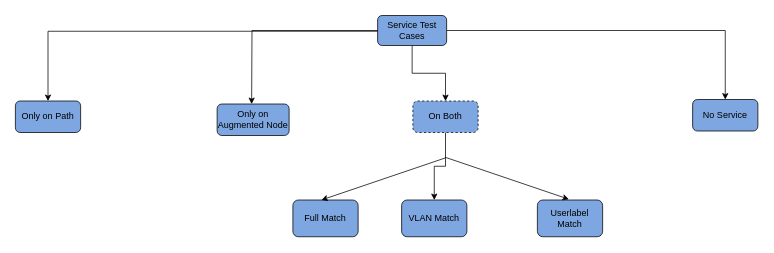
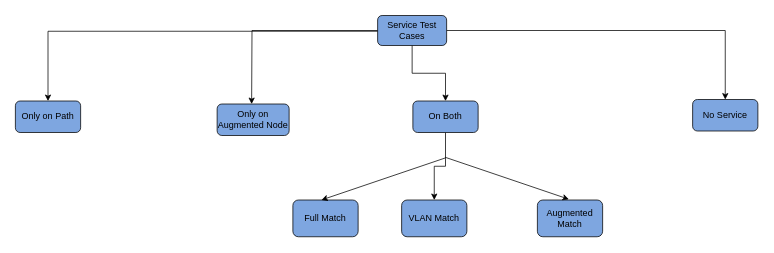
  <mxCell id="0" />
  <mxCell id="1" parent="0" />
  <mxCell id="2" style="edgeStyle=orthogonalEdgeStyle;rounded=0;orthogonalLoop=1;jettySize=auto;html=1;" edge="1" parent="1"><mxGeometry relative="1" as="geometry"><mxPoint x="503" y="40" as="sourcePoint" /><mxPoint x="63.5" y="134" as="targetPoint" /><Array as="points"><mxPoint x="503" y="41" /><mxPoint x="64" y="41" /></Array></mxGeometry></mxCell>
  <mxCell id="3" style="edgeStyle=orthogonalEdgeStyle;rounded=0;orthogonalLoop=1;jettySize=auto;html=1;exitX=0;exitY=0.5;exitDx=0;exitDy=0;" edge="1" parent="1" source="6"><mxGeometry relative="1" as="geometry"><mxPoint x="501" y="40" as="sourcePoint" /><mxPoint x="335" y="138" as="targetPoint" /></mxGeometry></mxCell>
  <mxCell id="4" style="edgeStyle=orthogonalEdgeStyle;rounded=0;orthogonalLoop=1;jettySize=auto;html=1;" edge="1" parent="1" source="6" target="11"><mxGeometry relative="1" as="geometry" /></mxCell>
  <mxCell id="5" style="edgeStyle=orthogonalEdgeStyle;rounded=0;orthogonalLoop=1;jettySize=auto;html=1;" edge="1" parent="1" source="6" target="10"><mxGeometry relative="1" as="geometry" /></mxCell>
  <mxCell id="6" value="Service Test Cases" style="rounded=1;whiteSpace=wrap;html=1;fillColor=#7EA6E0;" vertex="1" parent="1"><mxGeometry x="503" y="20" width="92" height="40" as="geometry" /></mxCell>
  <mxCell id="7" value="Only on Path" style="rounded=1;whiteSpace=wrap;html=1;fillColor=#7EA6E0;" vertex="1" parent="1"><mxGeometry x="20" y="134" width="87" height="42" as="geometry" /></mxCell>
  <mxCell id="8" value="Only on Augmented Node" style="rounded=1;whiteSpace=wrap;html=1;fillColor=#7EA6E0;" vertex="1" parent="1"><mxGeometry x="289" y="138" width="96" height="42" as="geometry" /></mxCell>
  <mxCell id="9" style="edgeStyle=orthogonalEdgeStyle;rounded=0;orthogonalLoop=1;jettySize=auto;html=1;" edge="1" parent="1" source="10" target="13"><mxGeometry relative="1" as="geometry" /></mxCell>
- <mxCell id="10" value="On Both" style="rounded=1;whiteSpace=wrap;html=1;fillColor=#7EA6E0;dashed=1;" vertex="1" parent="1"><mxGeometry x="550" y="134" width="87" height="42" as="geometry" /></mxCell>
+ <mxCell id="10" value="On Both" style="rounded=1;whiteSpace=wrap;html=1;fillColor=#7EA6E0;" vertex="1" parent="1"><mxGeometry x="550" y="134" width="87" height="42" as="geometry" /></mxCell>
  <mxCell id="11" value="No Service" style="rounded=1;whiteSpace=wrap;html=1;fillColor=#7EA6E0;" vertex="1" parent="1"><mxGeometry x="923" y="132" width="87" height="42" as="geometry" /></mxCell>
  <mxCell id="12" value="Full Match" style="rounded=1;whiteSpace=wrap;html=1;fillColor=#7EA6E0;" vertex="1" parent="1"><mxGeometry x="390" y="266" width="87" height="49" as="geometry" /></mxCell>
  <mxCell id="13" value="VLAN Match" style="rounded=1;whiteSpace=wrap;html=1;fillColor=#7EA6E0;" vertex="1" parent="1"><mxGeometry x="535" y="266" width="87" height="49" as="geometry" /></mxCell>
- <mxCell id="14" value="Userlabel Match" style="rounded=1;whiteSpace=wrap;html=1;fillColor=#7EA6E0;" vertex="1" parent="1"><mxGeometry x="716" y="266" width="87" height="49" as="geometry" /></mxCell>
+ <mxCell id="14" value="Augmented Match" style="rounded=1;whiteSpace=wrap;html=1;fillColor=#7EA6E0;" vertex="1" parent="1"><mxGeometry x="716" y="266" width="87" height="49" as="geometry" /></mxCell>
  <mxCell id="15" value="" style="endArrow=classic;html=1;rounded=0;entryX=0.437;entryY=0;entryDx=0;entryDy=0;entryPerimeter=0;" edge="1" parent="1" target="12"><mxGeometry width="50" height="50" relative="1" as="geometry"><mxPoint x="593" y="210" as="sourcePoint" /><mxPoint x="404" y="206" as="targetPoint" /></mxGeometry></mxCell>
  <mxCell id="16" value="" style="endArrow=classic;html=1;rounded=0;" edge="1" parent="1"><mxGeometry width="50" height="50" relative="1" as="geometry"><mxPoint x="593" y="209" as="sourcePoint" /><mxPoint x="758" y="265" as="targetPoint" /></mxGeometry></mxCell>
